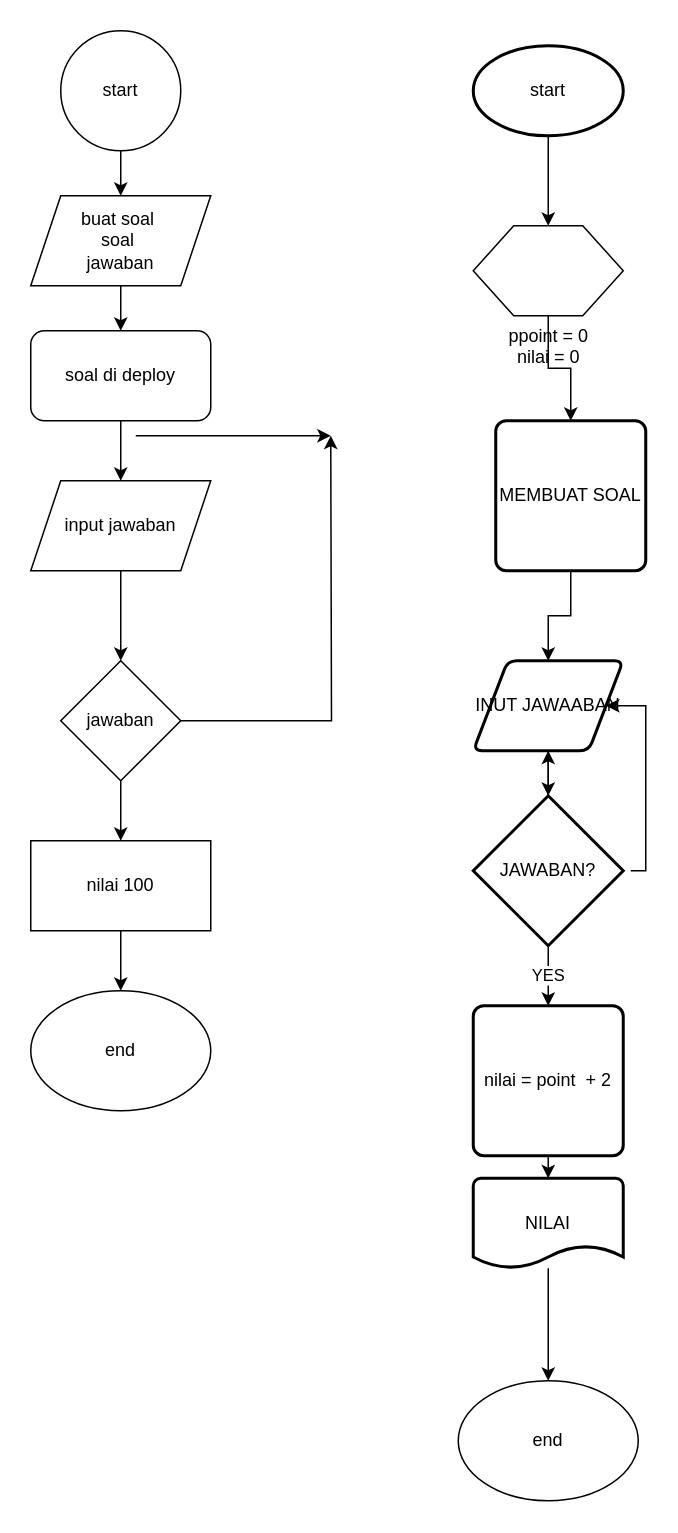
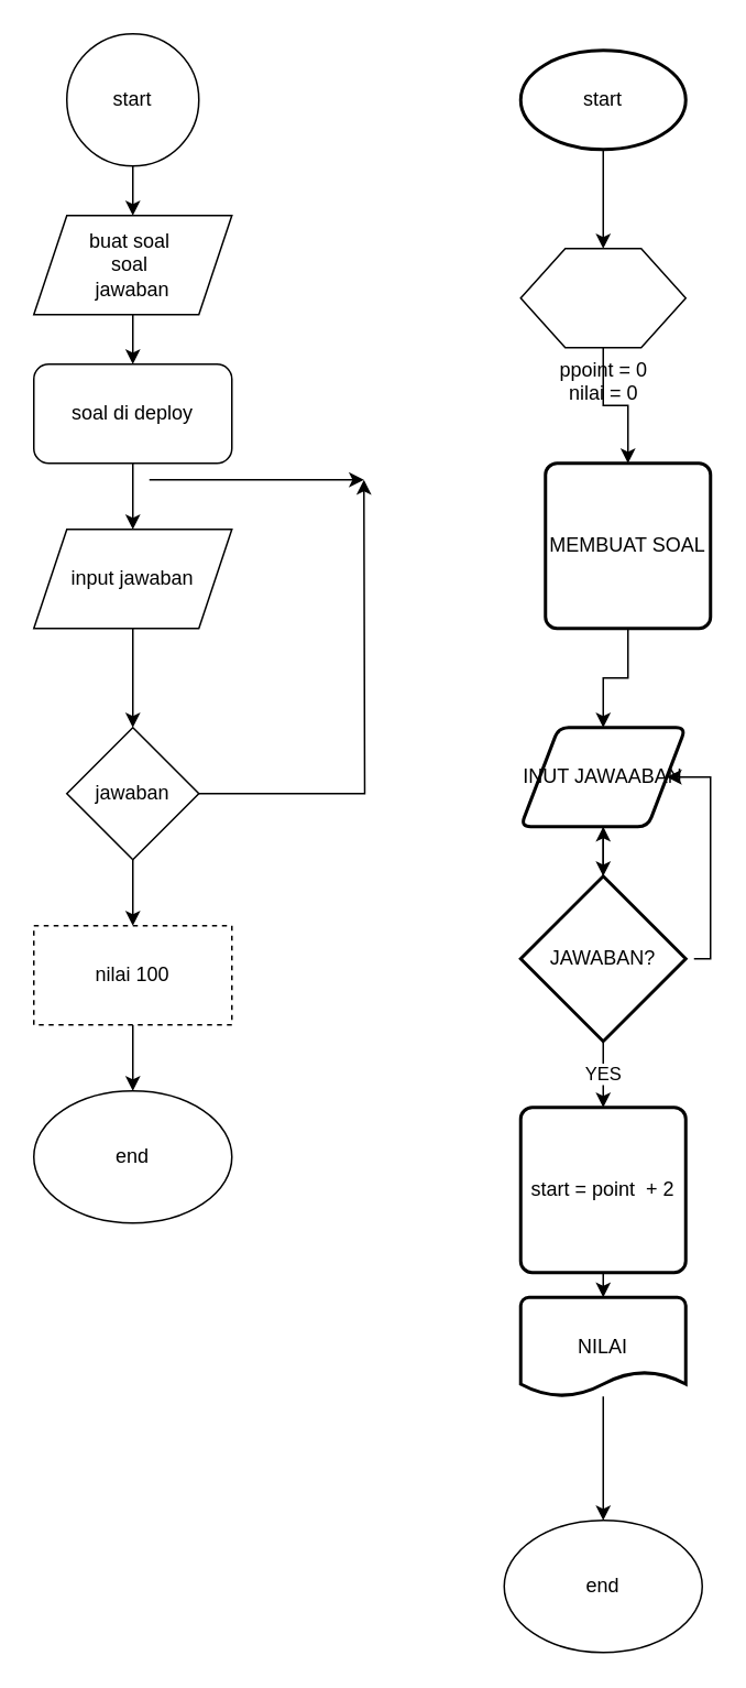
  <mxCell id="0" />
  <mxCell id="1" parent="0" />
  <mxCell id="2" style="edgeStyle=orthogonalEdgeStyle;rounded=0;orthogonalLoop=1;jettySize=auto;html=1;exitX=0.5;exitY=1;exitDx=0;exitDy=0;" edge="1" parent="1" source="3" target="8"><mxGeometry relative="1" as="geometry" /></mxCell>
  <mxCell id="3" value="" style="ellipse;whiteSpace=wrap;html=1;" vertex="1" parent="1"><mxGeometry x="40" y="20" width="80" height="80" as="geometry" /></mxCell>
  <mxCell id="4" value="start" style="text;html=1;strokeColor=none;fillColor=none;align=center;verticalAlign=middle;whiteSpace=wrap;rounded=0;" vertex="1" parent="1"><mxGeometry x="60" y="50" width="40" height="20" as="geometry" /></mxCell>
  <mxCell id="5" style="edgeStyle=orthogonalEdgeStyle;rounded=0;orthogonalLoop=1;jettySize=auto;html=1;exitX=0.5;exitY=1;exitDx=0;exitDy=0;entryX=0.5;entryY=0;entryDx=0;entryDy=0;" edge="1" parent="1" source="6" target="10"><mxGeometry relative="1" as="geometry" /></mxCell>
  <mxCell id="6" value="soal di deploy" style="rounded=1;whiteSpace=wrap;html=1;" vertex="1" parent="1"><mxGeometry x="20" y="220" width="120" height="60" as="geometry" /></mxCell>
  <mxCell id="7" style="edgeStyle=orthogonalEdgeStyle;rounded=0;orthogonalLoop=1;jettySize=auto;html=1;exitX=0.5;exitY=1;exitDx=0;exitDy=0;" edge="1" parent="1" source="8" target="6"><mxGeometry relative="1" as="geometry" /></mxCell>
  <mxCell id="8" value="buat soal&amp;nbsp;&lt;br&gt;soal&amp;nbsp;&lt;br&gt;jawaban" style="shape=parallelogram;perimeter=parallelogramPerimeter;whiteSpace=wrap;html=1;fixedSize=1;" vertex="1" parent="1"><mxGeometry x="20" y="130" width="120" height="60" as="geometry" /></mxCell>
  <mxCell id="9" style="edgeStyle=orthogonalEdgeStyle;rounded=0;orthogonalLoop=1;jettySize=auto;html=1;exitX=0.5;exitY=1;exitDx=0;exitDy=0;entryX=0.5;entryY=0;entryDx=0;entryDy=0;" edge="1" parent="1" source="10" target="13"><mxGeometry relative="1" as="geometry" /></mxCell>
  <mxCell id="10" value="input jawaban" style="shape=parallelogram;perimeter=parallelogramPerimeter;whiteSpace=wrap;html=1;fixedSize=1;" vertex="1" parent="1"><mxGeometry x="20" y="320" width="120" height="60" as="geometry" /></mxCell>
  <mxCell id="11" style="edgeStyle=orthogonalEdgeStyle;rounded=0;orthogonalLoop=1;jettySize=auto;html=1;exitX=0.5;exitY=1;exitDx=0;exitDy=0;entryX=0.5;entryY=0;entryDx=0;entryDy=0;" edge="1" parent="1" source="13" target="15"><mxGeometry relative="1" as="geometry" /></mxCell>
  <mxCell id="12" style="edgeStyle=orthogonalEdgeStyle;rounded=0;orthogonalLoop=1;jettySize=auto;html=1;exitX=1;exitY=0.5;exitDx=0;exitDy=0;" edge="1" parent="1" source="13"><mxGeometry relative="1" as="geometry"><mxPoint x="220" y="290" as="targetPoint" /></mxGeometry></mxCell>
  <mxCell id="13" value="jawaban" style="rhombus;whiteSpace=wrap;html=1;" vertex="1" parent="1"><mxGeometry x="40" y="440" width="80" height="80" as="geometry" /></mxCell>
  <mxCell id="14" style="edgeStyle=orthogonalEdgeStyle;rounded=0;orthogonalLoop=1;jettySize=auto;html=1;exitX=0.5;exitY=1;exitDx=0;exitDy=0;entryX=0.5;entryY=0;entryDx=0;entryDy=0;" edge="1" parent="1" source="15" target="17"><mxGeometry relative="1" as="geometry" /></mxCell>
- <mxCell id="15" value="nilai 100" style="rounded=0;whiteSpace=wrap;html=1;" vertex="1" parent="1"><mxGeometry x="20" y="560" width="120" height="60" as="geometry" /></mxCell>
+ <mxCell id="15" value="nilai 100" style="rounded=0;whiteSpace=wrap;html=1;dashed=1;" vertex="1" parent="1"><mxGeometry x="20" y="560" width="120" height="60" as="geometry" /></mxCell>
  <mxCell id="16" style="edgeStyle=orthogonalEdgeStyle;rounded=0;orthogonalLoop=1;jettySize=auto;html=1;exitX=0.5;exitY=1;exitDx=0;exitDy=0;" edge="1" parent="1"><mxGeometry relative="1" as="geometry"><mxPoint x="90" y="290" as="sourcePoint" /><mxPoint x="220" y="290" as="targetPoint" /></mxGeometry></mxCell>
  <mxCell id="17" value="end" style="ellipse;whiteSpace=wrap;html=1;" vertex="1" parent="1"><mxGeometry x="20" y="660" width="120" height="80" as="geometry" /></mxCell>
  <mxCell id="18" value="" style="edgeStyle=orthogonalEdgeStyle;rounded=0;orthogonalLoop=1;jettySize=auto;html=1;" edge="1" parent="1" source="19" target="21"><mxGeometry relative="1" as="geometry" /></mxCell>
  <mxCell id="19" value="start" style="strokeWidth=2;html=1;shape=mxgraph.flowchart.start_1;whiteSpace=wrap;" vertex="1" parent="1"><mxGeometry x="315" y="30" width="100" height="60" as="geometry" /></mxCell>
  <mxCell id="20" value="" style="edgeStyle=orthogonalEdgeStyle;rounded=0;orthogonalLoop=1;jettySize=auto;html=1;" edge="1" parent="1" source="21" target="23"><mxGeometry relative="1" as="geometry" /></mxCell>
  <mxCell id="21" value="ppoint = 0&lt;br&gt;nilai = 0" style="verticalLabelPosition=bottom;verticalAlign=top;html=1;shape=hexagon;perimeter=hexagonPerimeter2;arcSize=6;size=0.27;" vertex="1" parent="1"><mxGeometry x="315" y="150" width="100" height="60" as="geometry" /></mxCell>
  <mxCell id="22" value="" style="edgeStyle=orthogonalEdgeStyle;rounded=0;orthogonalLoop=1;jettySize=auto;html=1;" edge="1" parent="1" source="23" target="25"><mxGeometry relative="1" as="geometry" /></mxCell>
  <mxCell id="23" value="MEMBUAT SOAL" style="rounded=1;whiteSpace=wrap;html=1;absoluteArcSize=1;arcSize=14;strokeWidth=2;" vertex="1" parent="1"><mxGeometry x="330" y="280" width="100" height="100" as="geometry" /></mxCell>
  <mxCell id="24" value="" style="edgeStyle=orthogonalEdgeStyle;rounded=0;orthogonalLoop=1;jettySize=auto;html=1;" edge="1" parent="1" source="25" target="29"><mxGeometry relative="1" as="geometry" /></mxCell>
  <mxCell id="25" value="INUT JAWAABAN" style="shape=parallelogram;html=1;strokeWidth=2;perimeter=parallelogramPerimeter;whiteSpace=wrap;rounded=1;arcSize=12;size=0.23;" vertex="1" parent="1"><mxGeometry x="315" y="440" width="100" height="60" as="geometry" /></mxCell>
  <mxCell id="26" value="YES" style="edgeStyle=orthogonalEdgeStyle;rounded=0;orthogonalLoop=1;jettySize=auto;html=1;" edge="1" parent="1" source="29" target="32"><mxGeometry relative="1" as="geometry" /></mxCell>
  <mxCell id="27" style="edgeStyle=orthogonalEdgeStyle;rounded=0;orthogonalLoop=1;jettySize=auto;html=1;entryX=1;entryY=0.5;entryDx=0;entryDy=0;" edge="1" parent="1" target="25"><mxGeometry relative="1" as="geometry"><mxPoint x="420" y="580" as="sourcePoint" /><Array as="points"><mxPoint x="430" y="580" /><mxPoint x="430" y="470" /></Array></mxGeometry></mxCell>
  <mxCell id="28" value="" style="edgeStyle=orthogonalEdgeStyle;rounded=0;orthogonalLoop=1;jettySize=auto;html=1;" edge="1" parent="1" source="29" target="25"><mxGeometry relative="1" as="geometry" /></mxCell>
  <mxCell id="29" value="JAWABAN?" style="strokeWidth=2;html=1;shape=mxgraph.flowchart.decision;whiteSpace=wrap;" vertex="1" parent="1"><mxGeometry x="315" y="530" width="100" height="100" as="geometry" /></mxCell>
  <mxCell id="30" value="" style="edgeStyle=orthogonalEdgeStyle;rounded=0;orthogonalLoop=1;jettySize=auto;html=1;" edge="1" parent="1" source="34" target="33"><mxGeometry relative="1" as="geometry" /></mxCell>
  <mxCell id="31" style="edgeStyle=orthogonalEdgeStyle;rounded=0;orthogonalLoop=1;jettySize=auto;html=1;exitX=0.5;exitY=1;exitDx=0;exitDy=0;entryX=0.5;entryY=0;entryDx=0;entryDy=0;entryPerimeter=0;" edge="1" parent="1" source="32" target="34"><mxGeometry relative="1" as="geometry" /></mxCell>
- <mxCell id="32" value="nilai = point&amp;nbsp; + 2" style="rounded=1;whiteSpace=wrap;html=1;absoluteArcSize=1;arcSize=14;strokeWidth=2;" vertex="1" parent="1"><mxGeometry x="315" y="670" width="100" height="100" as="geometry" /></mxCell>
+ <mxCell id="32" value="start = point&amp;nbsp; + 2" style="rounded=1;whiteSpace=wrap;html=1;absoluteArcSize=1;arcSize=14;strokeWidth=2;" vertex="1" parent="1"><mxGeometry x="315" y="670" width="100" height="100" as="geometry" /></mxCell>
  <mxCell id="33" value="end" style="ellipse;whiteSpace=wrap;html=1;" vertex="1" parent="1"><mxGeometry x="305" y="920" width="120" height="80" as="geometry" /></mxCell>
  <mxCell id="34" value="NILAI" style="strokeWidth=2;html=1;shape=mxgraph.flowchart.document2;whiteSpace=wrap;size=0.25;" vertex="1" parent="1"><mxGeometry x="315" y="785" width="100" height="60" as="geometry" /></mxCell>
